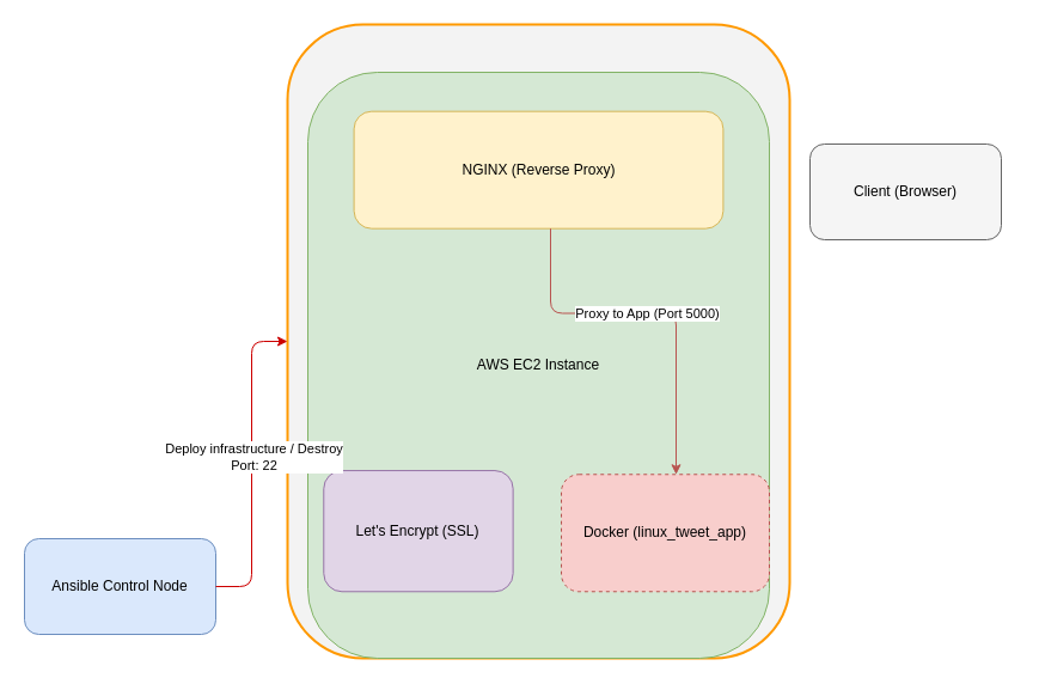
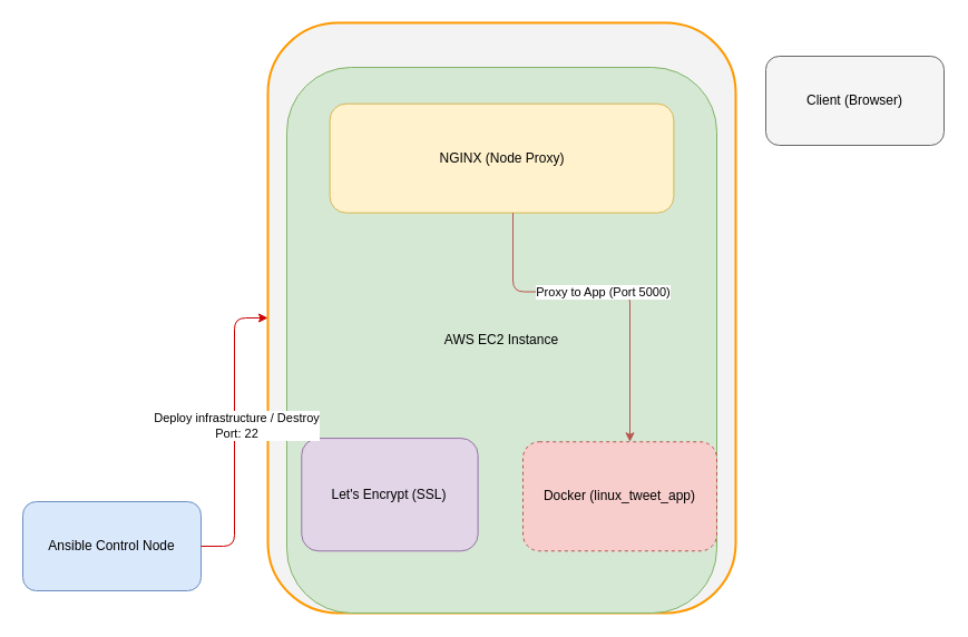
  <mxCell id="0" />
  <mxCell id="1" parent="0" />
  <mxCell id="2" value="AWS Cloud" style="rounded=1;whiteSpace=wrap;html=1;fillColor=#f3f3f3;strokeColor=#ff9900;strokeWidth=2;" parent="1" vertex="1"><mxGeometry x="240" y="20" width="420" height="530" as="geometry" /></mxCell>
  <mxCell id="3" value="AWS EC2 Instance" style="rounded=1;whiteSpace=wrap;html=1;fillColor=#d5e8d4;strokeColor=#82b366;movable=1;resizable=1;rotatable=1;deletable=1;editable=1;locked=0;connectable=1;" parent="2" vertex="1"><mxGeometry x="17" y="40" width="386" height="490" as="geometry" /></mxCell>
- <mxCell id="4" value="NGINX (Reverse Proxy)" style="rounded=1;whiteSpace=wrap;html=1;fillColor=#fff2cc;strokeColor=#d6b656;" parent="3" vertex="1"><mxGeometry x="38.6" y="32.667" width="308.8" height="98.0" as="geometry" /></mxCell>
+ <mxCell id="4" value="NGINX (Node Proxy)" style="rounded=1;whiteSpace=wrap;html=1;fillColor=#fff2cc;strokeColor=#d6b656;" parent="3" vertex="1"><mxGeometry x="38.6" y="32.667" width="308.8" height="98.0" as="geometry" /></mxCell>
  <mxCell id="5" value="Docker (linux_tweet_app)" style="rounded=1;whiteSpace=wrap;html=1;fillColor=#f8cecc;strokeColor=#b85450;dashed=1;" parent="3" vertex="1"><mxGeometry x="212.019" y="336.275" width="173.977" height="98.0" as="geometry" /></mxCell>
  <mxCell id="6" value="Let's Encrypt (SSL)" style="rounded=1;whiteSpace=wrap;html=1;fillColor=#e1d5e7;strokeColor=#9673a6;movable=1;resizable=1;rotatable=1;deletable=1;editable=1;locked=0;connectable=1;" parent="3" vertex="1"><mxGeometry x="13.287" y="333.072" width="158.348" height="101.203" as="geometry" /></mxCell>
  <mxCell id="7" style="edgeStyle=orthogonalEdgeStyle;rounded=0;orthogonalLoop=1;jettySize=auto;html=1;exitX=0.5;exitY=1;exitDx=0;exitDy=0;" edge="1" parent="3" source="4" target="4"><mxGeometry relative="1" as="geometry" /></mxCell>
  <mxCell id="8" value="Proxy to App (Port 5000)" style="edgeStyle=orthogonalEdgeStyle;rounded=1;orthogonalLoop=1;jettySize=auto;html=1;strokeColor=#b85450;" parent="3" edge="1"><mxGeometry x="-0.023" relative="1" as="geometry"><mxPoint x="203.0" y="130.667" as="sourcePoint" /><mxPoint x="308.001" y="336.275" as="targetPoint" /><Array as="points"><mxPoint x="203.0" y="201.547" /><mxPoint x="308.001" y="201.547" /></Array><mxPoint as="offset" /></mxGeometry></mxCell>
  <mxCell id="9" value="Ansible Control Node" style="rounded=1;whiteSpace=wrap;html=1;fillColor=#dae8fc;strokeColor=#6c8ebf;" parent="1" vertex="1"><mxGeometry y="450" width="160" height="80" as="geometry" x="20" /></mxCell>
- <mxCell id="10" value="Client (Browser)" style="rounded=1;whiteSpace=wrap;html=1;fillColor=#f5f5f5;strokeColor=#666666;" parent="1" vertex="1"><mxGeometry x="677" y="120" width="160" height="80" as="geometry" /></mxCell>
+ <mxCell id="10" value="Client (Browser)" style="rounded=1;whiteSpace=wrap;html=1;fillColor=#f5f5f5;strokeColor=#666666;" parent="1" vertex="1"><mxGeometry x="687" y="50" width="160" height="80" as="geometry" /></mxCell>
  <mxCell id="11" style="edgeStyle=orthogonalEdgeStyle;rounded=1;orthogonalLoop=1;jettySize=auto;html=1;exitX=1;exitY=0.5;exitDx=0;exitDy=0;entryX=0;entryY=0.5;entryDx=0;entryDy=0;curved=0;strokeColor=#CC0000;" edge="1" parent="1" source="9" target="2"><mxGeometry relative="1" as="geometry" /></mxCell>
  <mxCell id="12" value="Deploy infrastructure / Destroy&lt;br&gt;Port: 22" style="edgeLabel;html=1;align=center;verticalAlign=middle;resizable=0;points=[];" vertex="1" connectable="0" parent="11"><mxGeometry x="0.049" y="-1" relative="1" as="geometry"><mxPoint as="offset" /></mxGeometry></mxCell>
